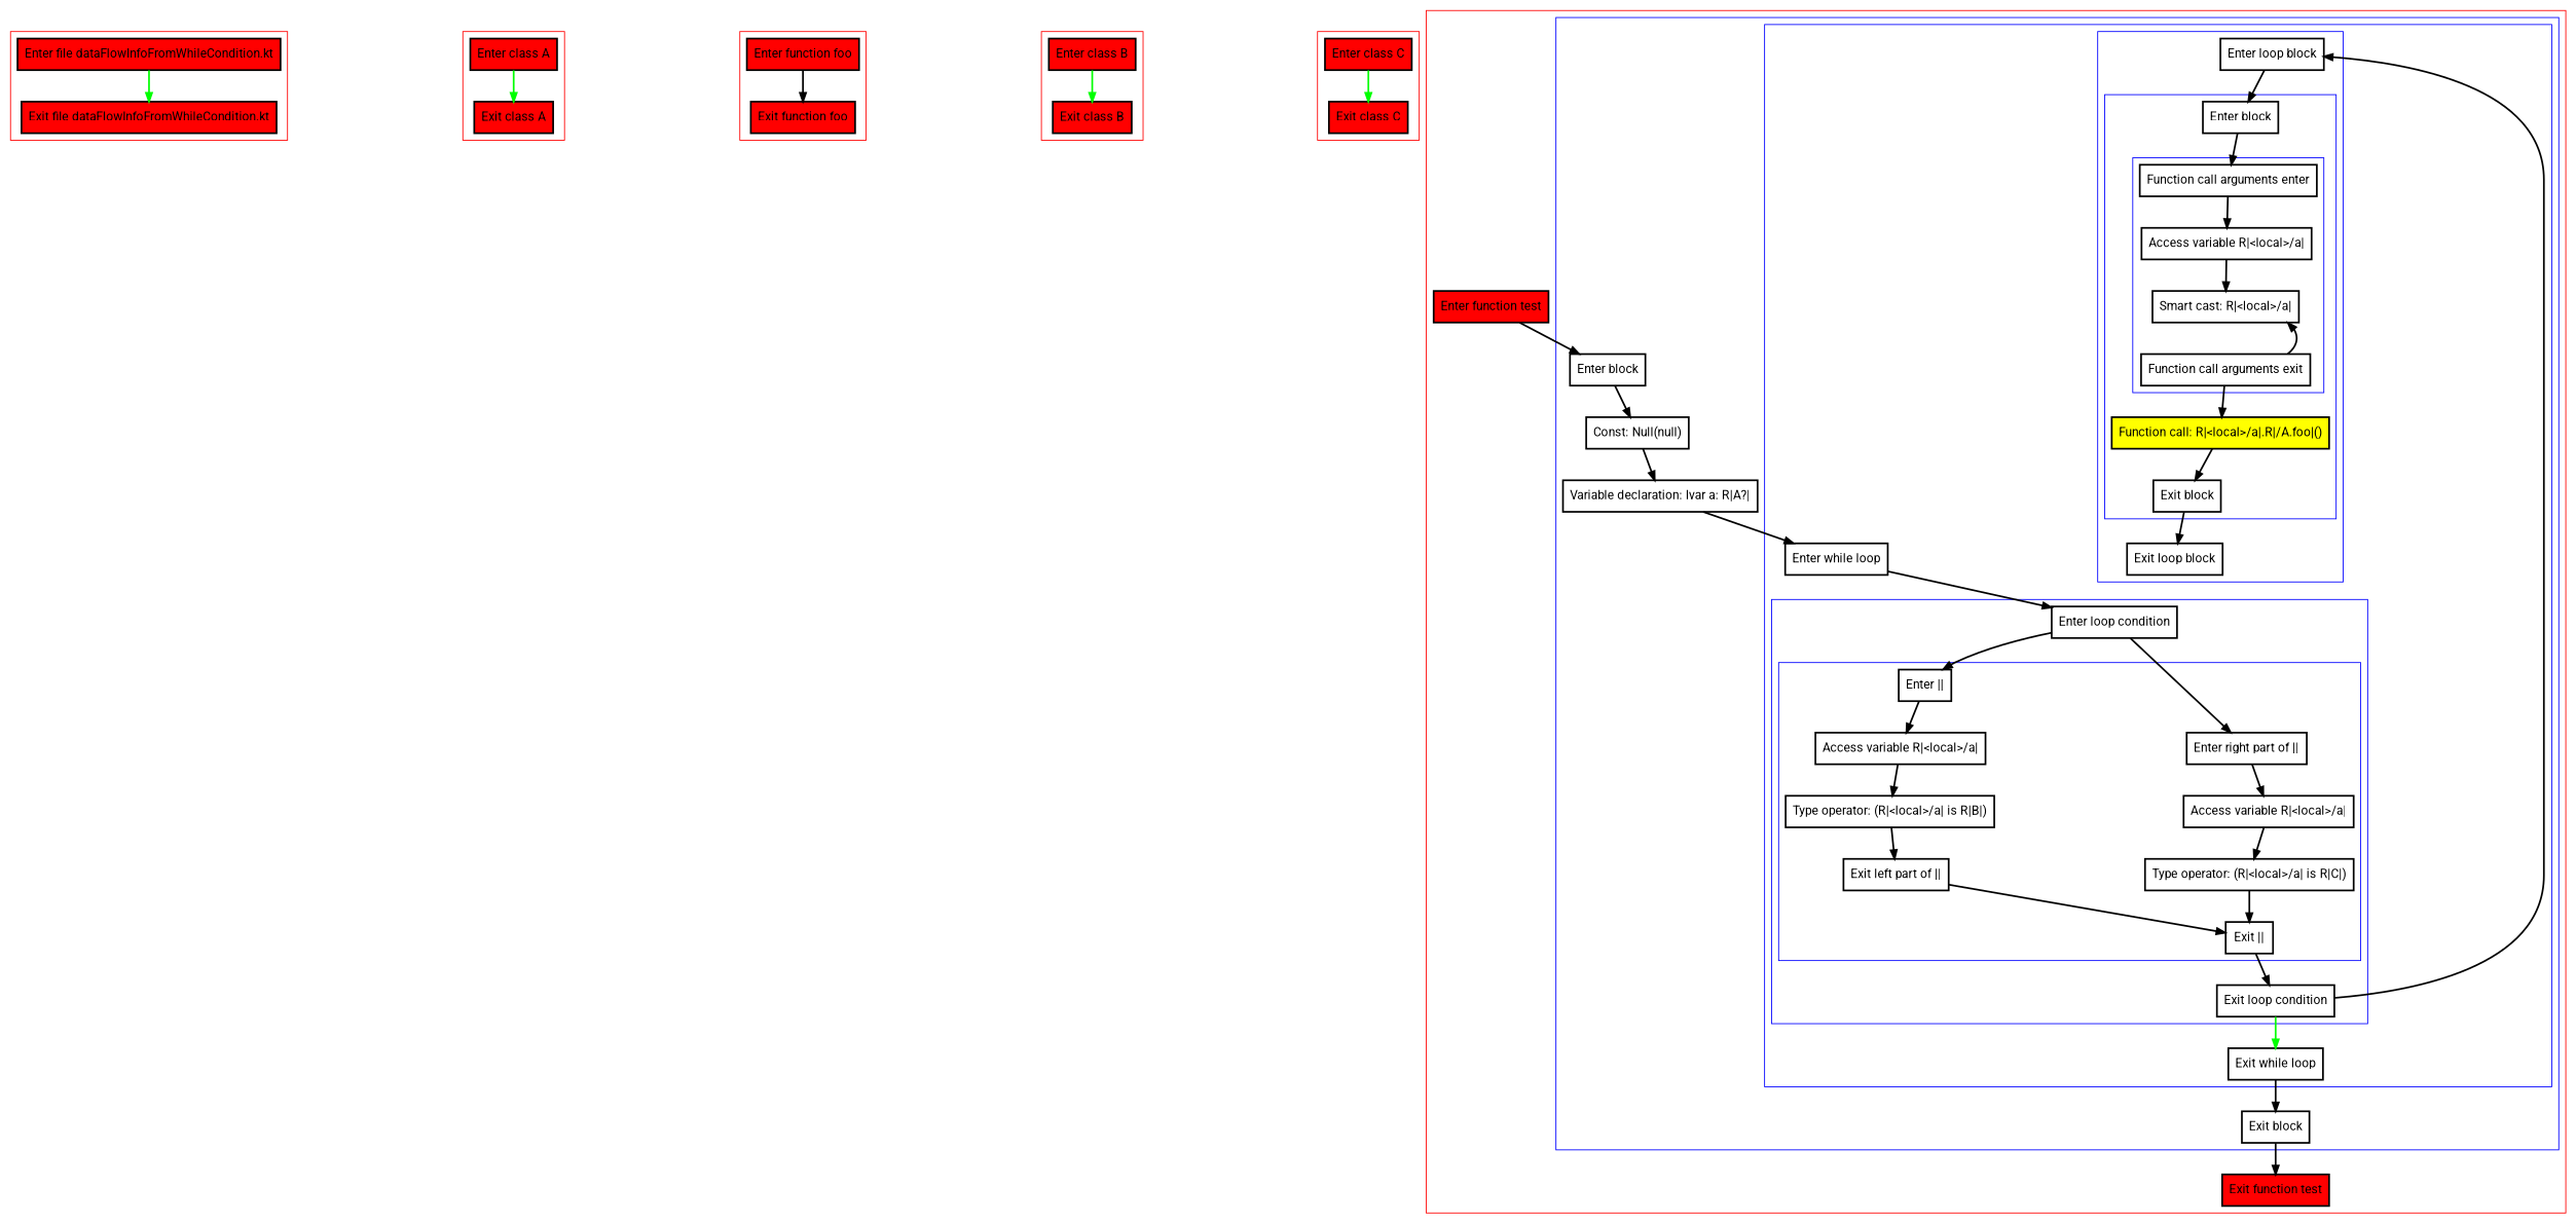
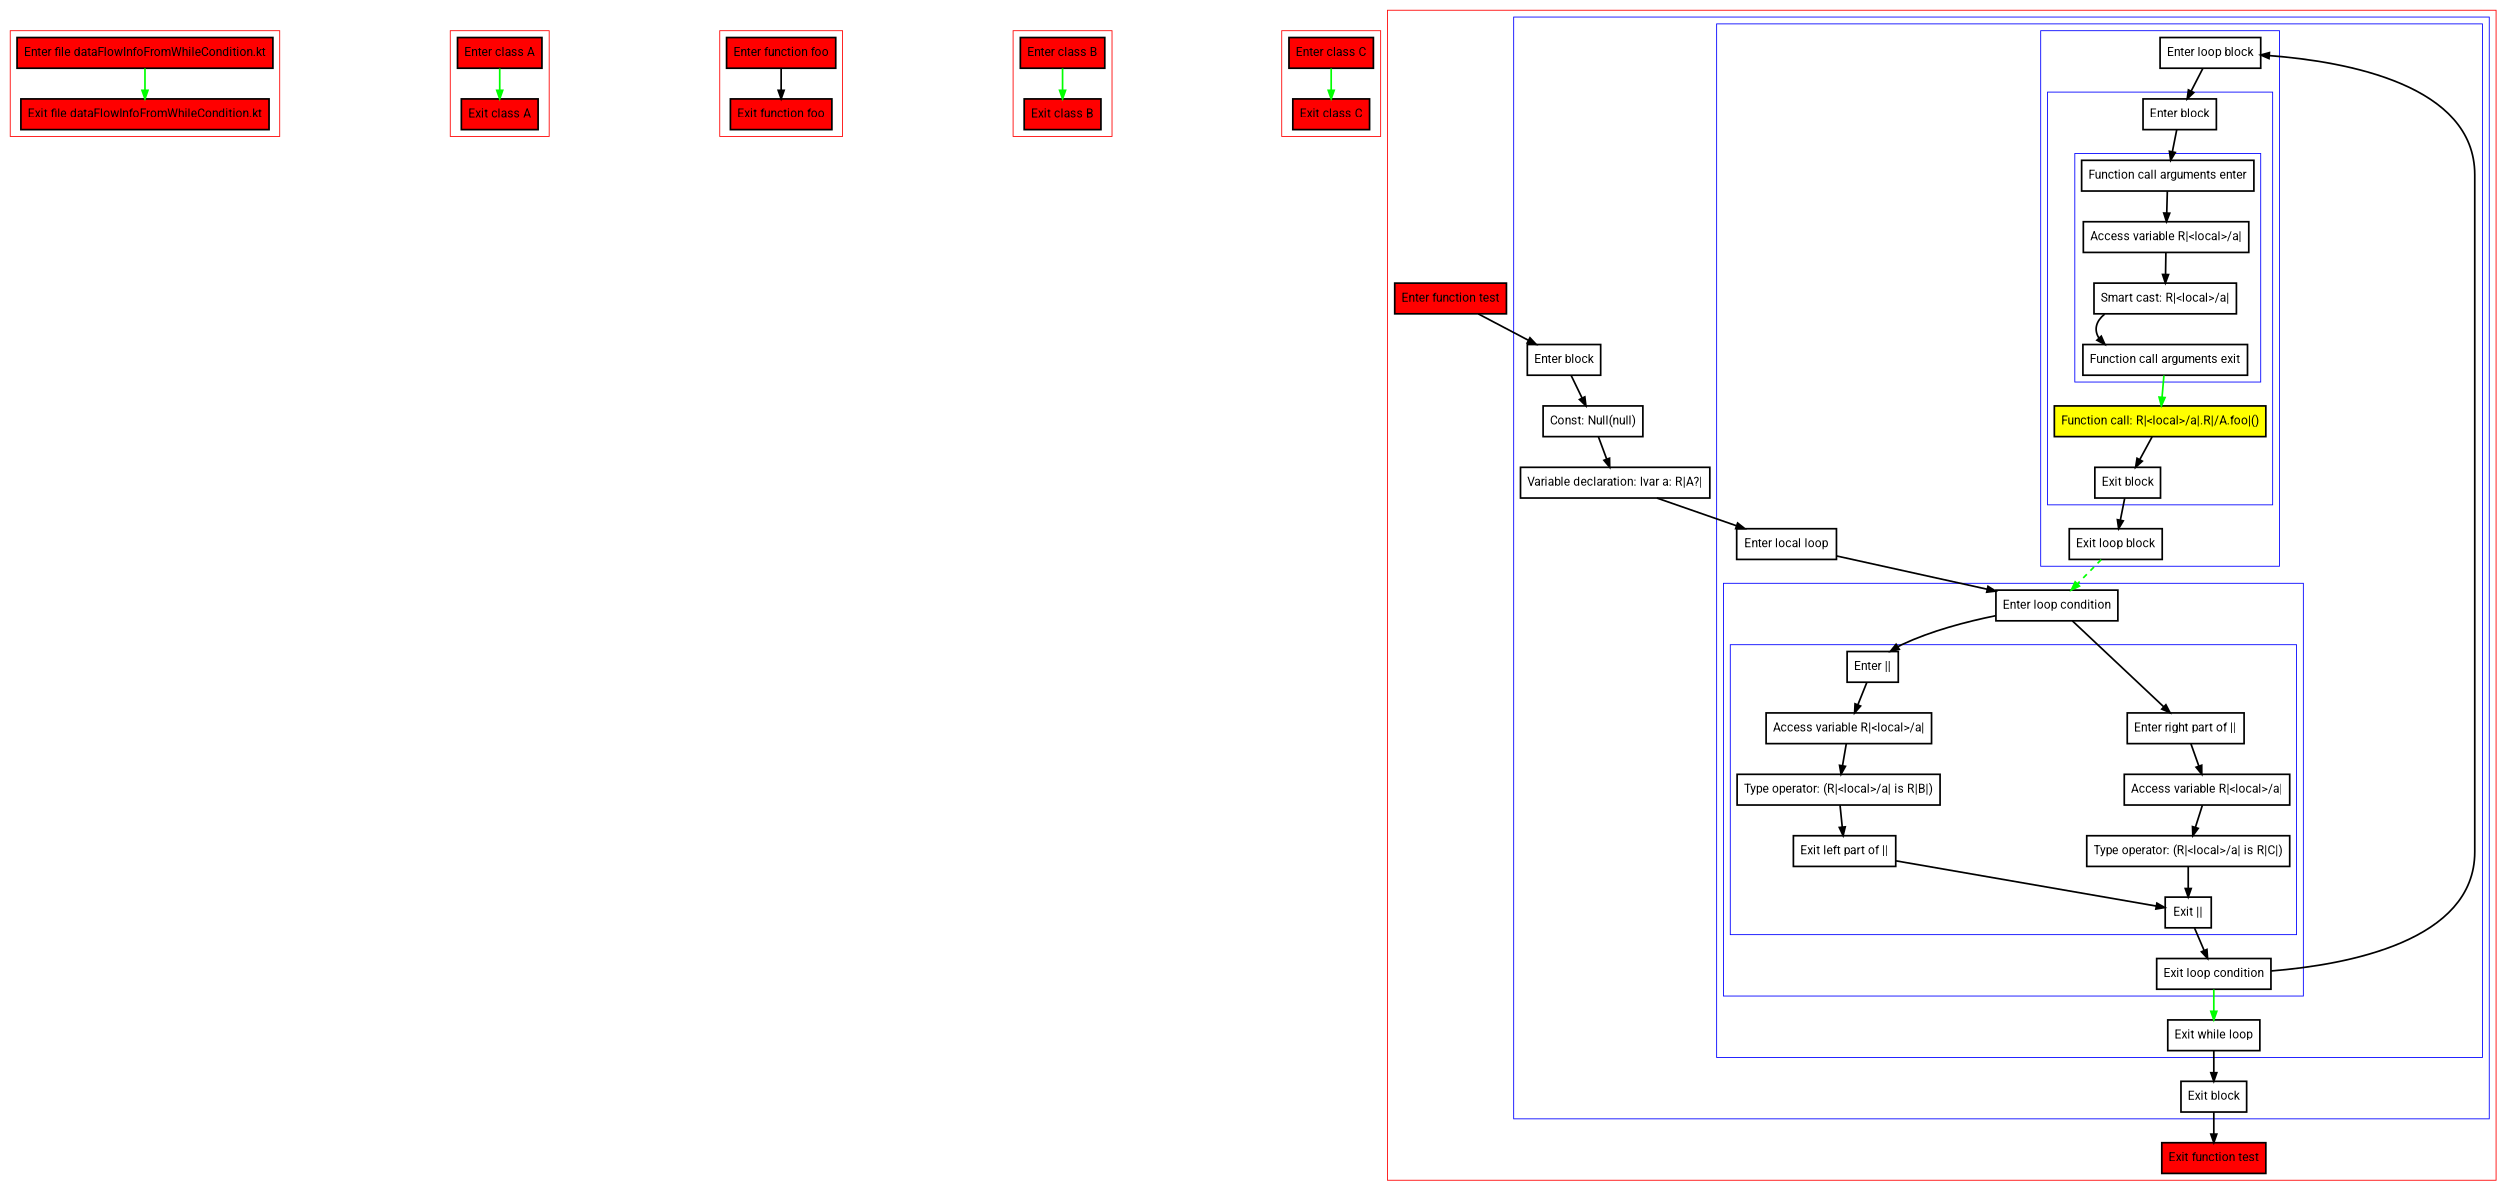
  digraph {
    fontname=Roboto
    nodesep=3
    node [fontname=Roboto penwidth=2 shape=box]
    edge [fontname=Roboto penwidth=2]
    n1 [fillcolor=red label="Enter file dataFlowInfoFromWhileCondition.kt" style=filled]
    n2 [fillcolor=red label="Exit file dataFlowInfoFromWhileCondition.kt" style=filled]
    n3 [fillcolor=red label="Enter class A" style=filled]
    n4 [fillcolor=red label="Exit class A" style=filled]
    n5 [fillcolor=red label="Enter function foo" style=filled]
    n6 [fillcolor=red label="Exit function foo" style=filled]
    n7 [fillcolor=red label="Enter class B" style=filled]
    n8 [fillcolor=red label="Exit class B" style=filled]
    n9 [fillcolor=red label="Enter class C" style=filled]
    n10 [fillcolor=red label="Exit class C" style=filled]
    n11 [label="Enter ||"]
    n12 [label="Access variable R|<local>/a|"]
    n13 [label="Type operator: (R|<local>/a| is R|B|)"]
    n14 [label="Exit left part of ||"]
    n15 [label="Enter right part of ||"]
    n16 [label="Access variable R|<local>/a|"]
    n17 [label="Type operator: (R|<local>/a| is R|C|)"]
    n18 [label="Exit ||"]
    n19 [label="Enter loop condition"]
    n20 [label="Exit loop condition"]
    n21 [label="Function call arguments enter"]
    n22 [label="Access variable R|<local>/a|"]
    n23 [label="Smart cast: R|<local>/a|"]
    n24 [label="Function call arguments exit"]
    n25 [label="Enter block"]
    n26 [fillcolor=yellow label="Function call: R|<local>/a|.R|/A.foo|()" style=filled]
    n27 [label="Exit block"]
    n28 [label="Enter loop block"]
    n29 [label="Exit loop block"]
-   n30 [label="Enter while loop"]
+   n30 [label="Enter local loop"]
    n31 [label="Exit while loop"]
    n32 [label="Enter block"]
    n33 [label="Const: Null(null)"]
    n34 [label="Variable declaration: lvar a: R|A?|"]
    n35 [label="Exit block"]
    n36 [fillcolor=red label="Enter function test" style=filled]
    n37 [fillcolor=red label="Exit function test" style=filled]
    subgraph cluster_1 {
      color=red
      n1
      n2
    }
    subgraph cluster_2 {
      color=red
      n3
      n4
    }
    subgraph cluster_3 {
      color=red
      n5
      n6
    }
    subgraph cluster_4 {
      color=red
      n7
      n8
    }
    subgraph cluster_5 {
      color=red
      n9
      n10
    }
    subgraph cluster_6 {
      color=red
      n36
      n37
      subgraph cluster_7 {
        color=blue
        n32
        n33
        n34
        n35
        subgraph cluster_8 {
          color=blue
          n30
          n31
          subgraph cluster_9 {
            color=blue
            n19
            n20
            subgraph cluster_10 {
              color=blue
              n11
              n12
              n13
              n14
              n15
              n16
              n17
              n18
            }
          }
          subgraph cluster_11 {
            color=blue
            n28
            n29
            subgraph cluster_12 {
              color=blue
              n25
              n26
              n27
              subgraph cluster_13 {
                color=blue
                n21
                n22
                n23
                n24
              }
            }
          }
        }
      }
    }
    n1 -> n2 [color=green]
    n3 -> n4 [color=green]
    n5 -> n6
    n7 -> n8 [color=green]
    n9 -> n10 [color=green]
    n11 -> n12
    n12 -> n13
    n13 -> n14
    n14 -> n18
    n15 -> n16
    n16 -> n17
    n17 -> n18
    n18 -> n20
    n19 -> n11
    n19 -> n15
    n20 -> n28
    n20 -> n31 [color=green]
    n21 -> n22
    n22 -> n23
-   n24 -> n23
-   n24 -> n26
+   n23 -> n24
+   n24 -> n26 [color=green]
    n25 -> n21
    n26 -> n27
    n27 -> n29
    n28 -> n25
+   n29 -> n19 [color=green style=dashed]
    n30 -> n19
    n31 -> n35
    n32 -> n33
    n33 -> n34
    n34 -> n30
    n35 -> n37
    n36 -> n32
  }
